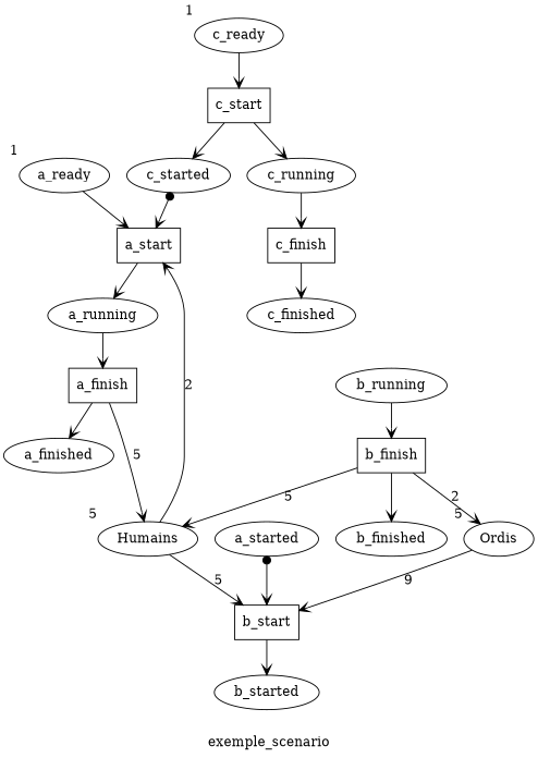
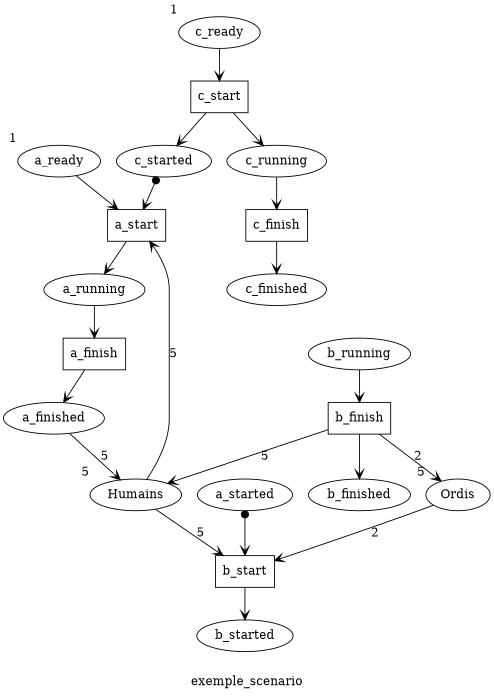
  digraph {
    label=exemple_scenario
    edge [arrowhead=vee]
    a_ready [xlabel=1]
    a_start [shape=rectangle]
    a_running
    b_start [shape=rectangle]
    b_started
    a_started
    a_finish [shape=rectangle]
    a_finished
    Humains [xlabel=5]
    b_finish [shape=rectangle]
    b_finished
    Ordis [xlabel=5]
    b_running
    c_finish [shape=rectangle]
    c_finished
    c_ready [xlabel=1]
    c_start [shape=rectangle]
    c_started
    c_running
    a_ready -> a_start
    a_start -> a_running
    a_running -> a_finish
    b_start -> b_started
    a_started -> b_start [arrowtail=dot dir=both]
    a_finish -> a_finished
-   a_finish -> Humains [label=5]
-   Humains -> a_start [label=2]
+   a_finished -> Humains [label=5]
+   Humains -> a_start [label=5]
    Humains -> b_start [label=5]
    b_finish -> Humains [label=5]
    b_finish -> b_finished
    b_finish -> Ordis [label=2]
-   Ordis -> b_start [label=9]
+   Ordis -> b_start [label=2]
    b_running -> b_finish
    c_finish -> c_finished
    c_ready -> c_start
    c_start -> c_started
    c_start -> c_running
    c_started -> a_start [arrowtail=dot dir=both]
    c_running -> c_finish
  }
